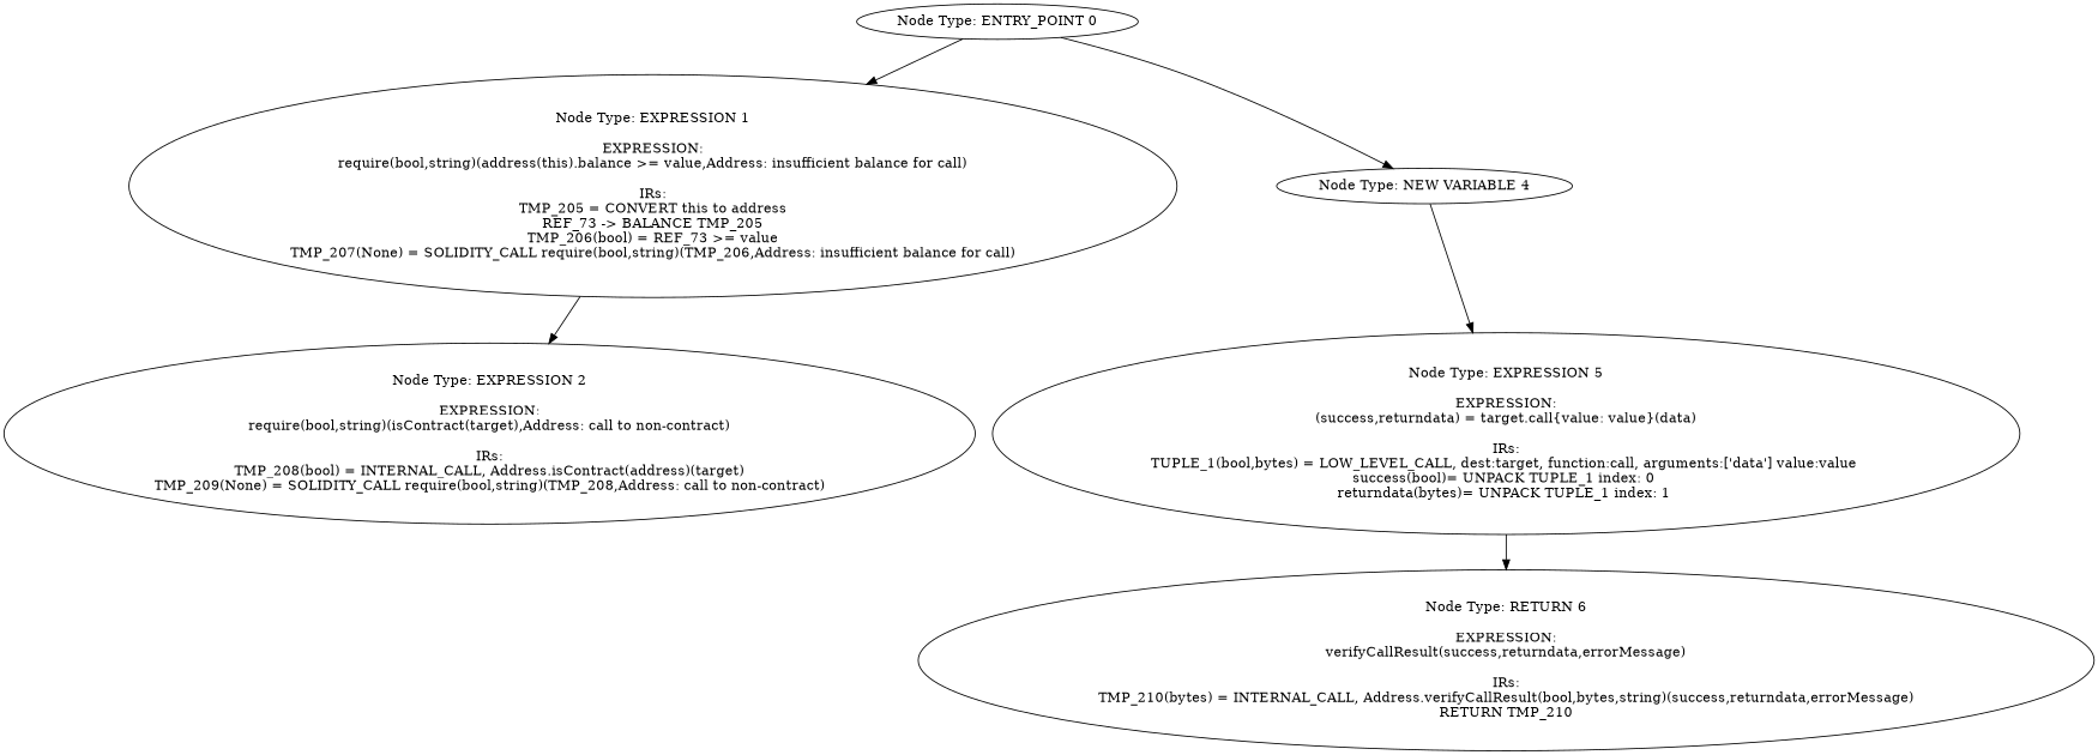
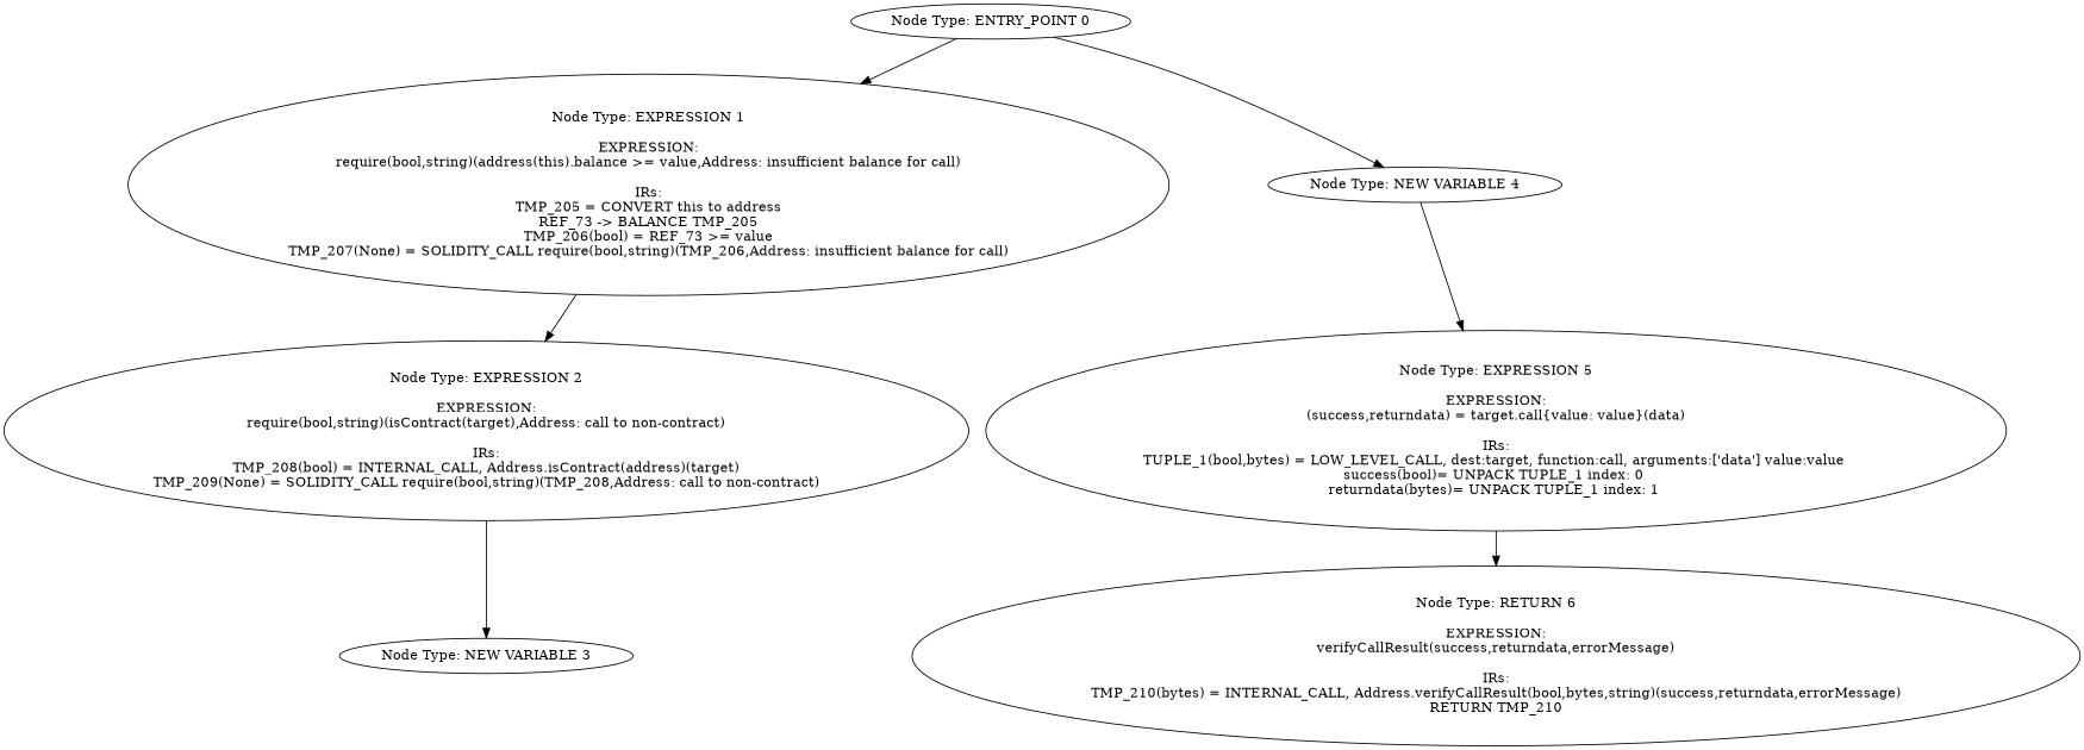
  digraph {
    fontname="DejaVu Serif"
    node [fontname="DejaVu Serif"]
    edge [fontname="DejaVu Serif"]
    n1 [label="Node Type: ENTRY_POINT 0\n"]
    n2 [label="Node Type: EXPRESSION 1\n\nEXPRESSION:\nrequire(bool,string)(address(this).balance >= value,Address: insufficient balance for call)\n\nIRs:\nTMP_205 = CONVERT this to address\nREF_73 -> BALANCE TMP_205\nTMP_206(bool) = REF_73 >= value\nTMP_207(None) = SOLIDITY_CALL require(bool,string)(TMP_206,Address: insufficient balance for call)"]
    n3 [label="Node Type: NEW VARIABLE 4\n"]
    n4 [label="Node Type: EXPRESSION 2\n\nEXPRESSION:\nrequire(bool,string)(isContract(target),Address: call to non-contract)\n\nIRs:\nTMP_208(bool) = INTERNAL_CALL, Address.isContract(address)(target)\nTMP_209(None) = SOLIDITY_CALL require(bool,string)(TMP_208,Address: call to non-contract)"]
+   n5 [label="Node Type: NEW VARIABLE 3\n"]
    n6 [label="Node Type: EXPRESSION 5\n\nEXPRESSION:\n(success,returndata) = target.call{value: value}(data)\n\nIRs:\nTUPLE_1(bool,bytes) = LOW_LEVEL_CALL, dest:target, function:call, arguments:['data'] value:value \nsuccess(bool)= UNPACK TUPLE_1 index: 0 \nreturndata(bytes)= UNPACK TUPLE_1 index: 1 "]
    n7 [label="Node Type: RETURN 6\n\nEXPRESSION:\nverifyCallResult(success,returndata,errorMessage)\n\nIRs:\nTMP_210(bytes) = INTERNAL_CALL, Address.verifyCallResult(bool,bytes,string)(success,returndata,errorMessage)\nRETURN TMP_210"]
    n1 -> n2
    n1 -> n3
    n2 -> n4
    n3 -> n6
+   n4 -> n5
    n6 -> n7
  }
